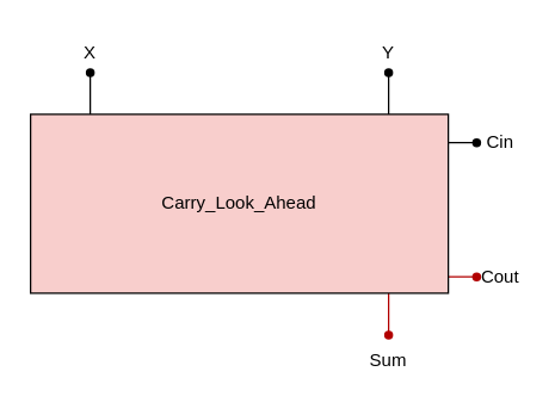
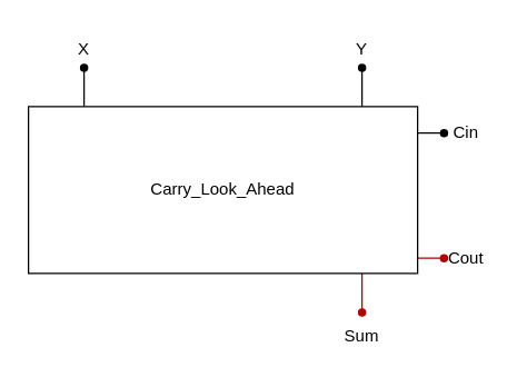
  <mxCell id="0" />
  <mxCell id="1" parent="0" />
  <mxCell id="2" value="" style="group;rotation=-180;" vertex="1" connectable="0" parent="1"><mxGeometry x="50" y="38" width="20" height="38" as="geometry" /></mxCell>
  <mxCell id="3" value="" style="endArrow=none;html=1;rounded=0;fillColor=#e1d5e7;strokeColor=#000000;" edge="1" parent="2" source="4"><mxGeometry width="50" height="50" relative="1" as="geometry"><mxPoint x="10" y="8" as="sourcePoint" /><mxPoint x="10" y="38" as="targetPoint" /></mxGeometry></mxCell>
  <mxCell id="4" value="" style="shape=waypoint;sketch=0;fillStyle=solid;size=6;pointerEvents=1;points=[];fillColor=#e1d5e7;resizable=0;rotatable=0;perimeter=centerPerimeter;snapToPoint=1;strokeColor=#000000;rotation=-180;" vertex="1" parent="2"><mxGeometry width="20" height="20" as="geometry" /></mxCell>
  <mxCell id="5" value="X" style="text;html=1;align=center;verticalAlign=middle;whiteSpace=wrap;rounded=0;" vertex="1" parent="1"><mxGeometry x="45" y="20" width="30" height="30" as="geometry" /></mxCell>
  <mxCell id="6" value="Y" style="text;html=1;align=center;verticalAlign=middle;whiteSpace=wrap;rounded=0;" vertex="1" parent="1"><mxGeometry x="245" y="20" width="30" height="30" as="geometry" /></mxCell>
  <mxCell id="7" value="" style="group;rotation=-180;" vertex="1" connectable="0" parent="1"><mxGeometry x="250" y="38" width="20" height="38" as="geometry" /></mxCell>
  <mxCell id="8" value="" style="endArrow=none;html=1;rounded=0;fillColor=#e1d5e7;strokeColor=#000000;" edge="1" parent="7" source="9"><mxGeometry width="50" height="50" relative="1" as="geometry"><mxPoint x="10" y="8" as="sourcePoint" /><mxPoint x="10" y="38" as="targetPoint" /></mxGeometry></mxCell>
  <mxCell id="9" value="" style="shape=waypoint;sketch=0;fillStyle=solid;size=6;pointerEvents=1;points=[];fillColor=#e1d5e7;resizable=0;rotatable=0;perimeter=centerPerimeter;snapToPoint=1;strokeColor=#000000;rotation=-180;" vertex="1" parent="7"><mxGeometry width="20" height="20" as="geometry" /></mxCell>
  <mxCell id="10" value="" style="group;rotation=-90;" vertex="1" connectable="0" parent="1"><mxGeometry x="300" y="76" width="20" height="38" as="geometry" /></mxCell>
  <mxCell id="11" value="" style="endArrow=none;html=1;rounded=0;fillColor=#e1d5e7;strokeColor=#000000;" edge="1" parent="10" source="12"><mxGeometry width="50" height="50" relative="1" as="geometry"><mxPoint x="21" y="19" as="sourcePoint" /><mxPoint x="-9" y="19" as="targetPoint" /></mxGeometry></mxCell>
  <mxCell id="12" value="" style="shape=waypoint;sketch=0;fillStyle=solid;size=6;pointerEvents=1;points=[];fillColor=#e1d5e7;resizable=0;rotatable=0;perimeter=centerPerimeter;snapToPoint=1;strokeColor=#000000;rotation=-90;" vertex="1" parent="10"><mxGeometry x="9" y="9" width="20" height="20" as="geometry" /></mxCell>
  <mxCell id="13" value="" style="group;rotation=-90;" vertex="1" connectable="0" parent="1"><mxGeometry x="300" y="166" width="20" height="38" as="geometry" /></mxCell>
  <mxCell id="14" value="" style="endArrow=none;html=1;rounded=0;fillColor=#e51400;strokeColor=#B20000;" edge="1" parent="13" source="15"><mxGeometry width="50" height="50" relative="1" as="geometry"><mxPoint x="21" y="19" as="sourcePoint" /><mxPoint x="-9" y="19" as="targetPoint" /></mxGeometry></mxCell>
  <mxCell id="15" value="" style="shape=waypoint;sketch=0;fillStyle=solid;size=6;pointerEvents=1;points=[];fillColor=#e51400;resizable=0;rotatable=0;perimeter=centerPerimeter;snapToPoint=1;strokeColor=#B20000;rotation=-90;fontColor=#ffffff;" vertex="1" parent="13"><mxGeometry x="9" y="9" width="20" height="20" as="geometry" /></mxCell>
  <mxCell id="16" value="Cin" style="text;html=1;align=center;verticalAlign=middle;whiteSpace=wrap;rounded=0;" vertex="1" parent="1"><mxGeometry x="320" y="80" width="30" height="30" as="geometry" /></mxCell>
  <mxCell id="17" value="Cout" style="text;html=1;align=center;verticalAlign=middle;whiteSpace=wrap;rounded=0;" vertex="1" parent="1"><mxGeometry x="320" y="170" width="30" height="30" as="geometry" /></mxCell>
  <mxCell id="18" value="" style="group;rotation=0;" vertex="1" connectable="0" parent="1"><mxGeometry x="250" y="196" width="20" height="38" as="geometry" /></mxCell>
  <mxCell id="19" value="" style="endArrow=none;html=1;rounded=0;fillColor=#e51400;strokeColor=#B20000;" edge="1" parent="18" source="20"><mxGeometry width="50" height="50" relative="1" as="geometry"><mxPoint x="10" y="30" as="sourcePoint" /><mxPoint x="10" as="targetPoint" /></mxGeometry></mxCell>
  <mxCell id="20" value="" style="shape=waypoint;sketch=0;fillStyle=solid;size=6;pointerEvents=1;points=[];fillColor=#e51400;resizable=0;rotatable=0;perimeter=centerPerimeter;snapToPoint=1;strokeColor=#B20000;rotation=0;fontColor=#ffffff;" vertex="1" parent="18"><mxGeometry y="18" width="20" height="20" as="geometry" /></mxCell>
  <mxCell id="21" value="Sum" style="text;html=1;align=center;verticalAlign=middle;whiteSpace=wrap;rounded=0;" vertex="1" parent="1"><mxGeometry x="245" y="226" width="30" height="30" as="geometry" /></mxCell>
- <mxCell id="22" value="Carry_Look_Ahead" style="rounded=0;whiteSpace=wrap;html=1;fillColor=#f8cecc;" vertex="1" parent="1"><mxGeometry x="20" y="76" width="280" height="120" as="geometry" /></mxCell>
+ <mxCell id="22" value="Carry_Look_Ahead" style="rounded=0;whiteSpace=wrap;html=1;" vertex="1" parent="1"><mxGeometry x="20" y="76" width="280" height="120" as="geometry" /></mxCell>
